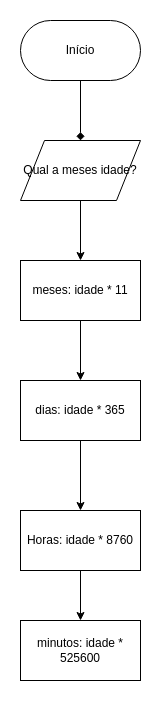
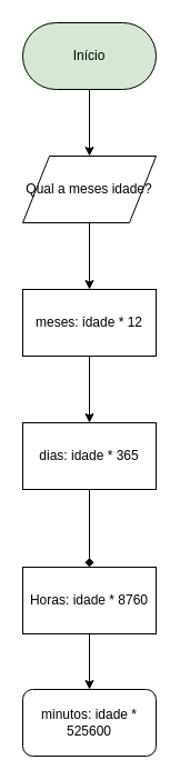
  <mxCell id="0" />
  <mxCell id="1" parent="0" />
- <mxCell id="2" style="edgeStyle=orthogonalEdgeStyle;rounded=0;orthogonalLoop=1;jettySize=auto;html=1;endArrow=diamond;" edge="1" parent="1" source="3" target="5"><mxGeometry relative="1" as="geometry" /></mxCell>
- <mxCell id="3" value="Início" style="rounded=1;whiteSpace=wrap;html=1;arcSize=50;" vertex="1" parent="1"><mxGeometry x="20" y="20" width="120" height="60" as="geometry" /></mxCell>
+ <mxCell id="2" style="edgeStyle=orthogonalEdgeStyle;rounded=0;orthogonalLoop=1;jettySize=auto;html=1;" edge="1" parent="1" source="3" target="5"><mxGeometry relative="1" as="geometry" /></mxCell>
+ <mxCell id="3" value="Início" style="rounded=1;whiteSpace=wrap;html=1;arcSize=50;fillColor=#d5e8d4;" vertex="1" parent="1"><mxGeometry x="20" y="20" width="120" height="60" as="geometry" /></mxCell>
  <mxCell id="4" style="edgeStyle=orthogonalEdgeStyle;rounded=0;orthogonalLoop=1;jettySize=auto;html=1;" edge="1" parent="1" source="5" target="7"><mxGeometry relative="1" as="geometry" /></mxCell>
  <mxCell id="5" value="Qual a meses idade?" style="shape=parallelogram;perimeter=parallelogramPerimeter;whiteSpace=wrap;html=1;" vertex="1" parent="1"><mxGeometry x="20" y="140" width="120" height="60" as="geometry" /></mxCell>
  <mxCell id="6" style="edgeStyle=orthogonalEdgeStyle;rounded=0;orthogonalLoop=1;jettySize=auto;html=1;" edge="1" parent="1" source="7" target="9"><mxGeometry relative="1" as="geometry" /></mxCell>
- <mxCell id="7" value="meses: idade * 11" style="rounded=0;whiteSpace=wrap;html=1;" vertex="1" parent="1"><mxGeometry x="20" y="260" width="120" height="60" as="geometry" /></mxCell>
- <mxCell id="8" style="edgeStyle=orthogonalEdgeStyle;rounded=0;orthogonalLoop=1;jettySize=auto;html=1;entryX=0.5;entryY=0;entryDx=0;entryDy=0;" edge="1" parent="1" source="9" target="11"><mxGeometry relative="1" as="geometry" /></mxCell>
+ <mxCell id="7" value="meses: idade * 12" style="rounded=0;whiteSpace=wrap;html=1;" vertex="1" parent="1"><mxGeometry x="20" y="260" width="120" height="60" as="geometry" /></mxCell>
+ <mxCell id="8" style="edgeStyle=orthogonalEdgeStyle;rounded=0;orthogonalLoop=1;jettySize=auto;html=1;entryX=0.5;entryY=0;entryDx=0;entryDy=0;endArrow=diamond;" edge="1" parent="1" source="9" target="11"><mxGeometry relative="1" as="geometry" /></mxCell>
  <mxCell id="9" value="dias: idade * 365" style="rounded=0;whiteSpace=wrap;html=1;" vertex="1" parent="1"><mxGeometry x="20" y="380" width="120" height="60" as="geometry" /></mxCell>
  <mxCell id="10" style="edgeStyle=orthogonalEdgeStyle;rounded=0;orthogonalLoop=1;jettySize=auto;html=1;" edge="1" parent="1" source="11" target="12"><mxGeometry relative="1" as="geometry" /></mxCell>
  <mxCell id="11" value="Horas: idade * 8760" style="rounded=0;whiteSpace=wrap;html=1;" vertex="1" parent="1"><mxGeometry x="20" y="510" width="120" height="60" as="geometry" /></mxCell>
- <mxCell id="12" value="minutos: idade * 525600" style="rounded=0;whiteSpace=wrap;html=1;" vertex="1" parent="1"><mxGeometry x="20" y="620" width="120" height="60" as="geometry" /></mxCell>
+ <mxCell id="12" value="minutos: idade * 525600" style="whiteSpace=wrap;html=1;rounded=1;" vertex="1" parent="1"><mxGeometry x="20" y="620" width="120" height="60" as="geometry" /></mxCell>
